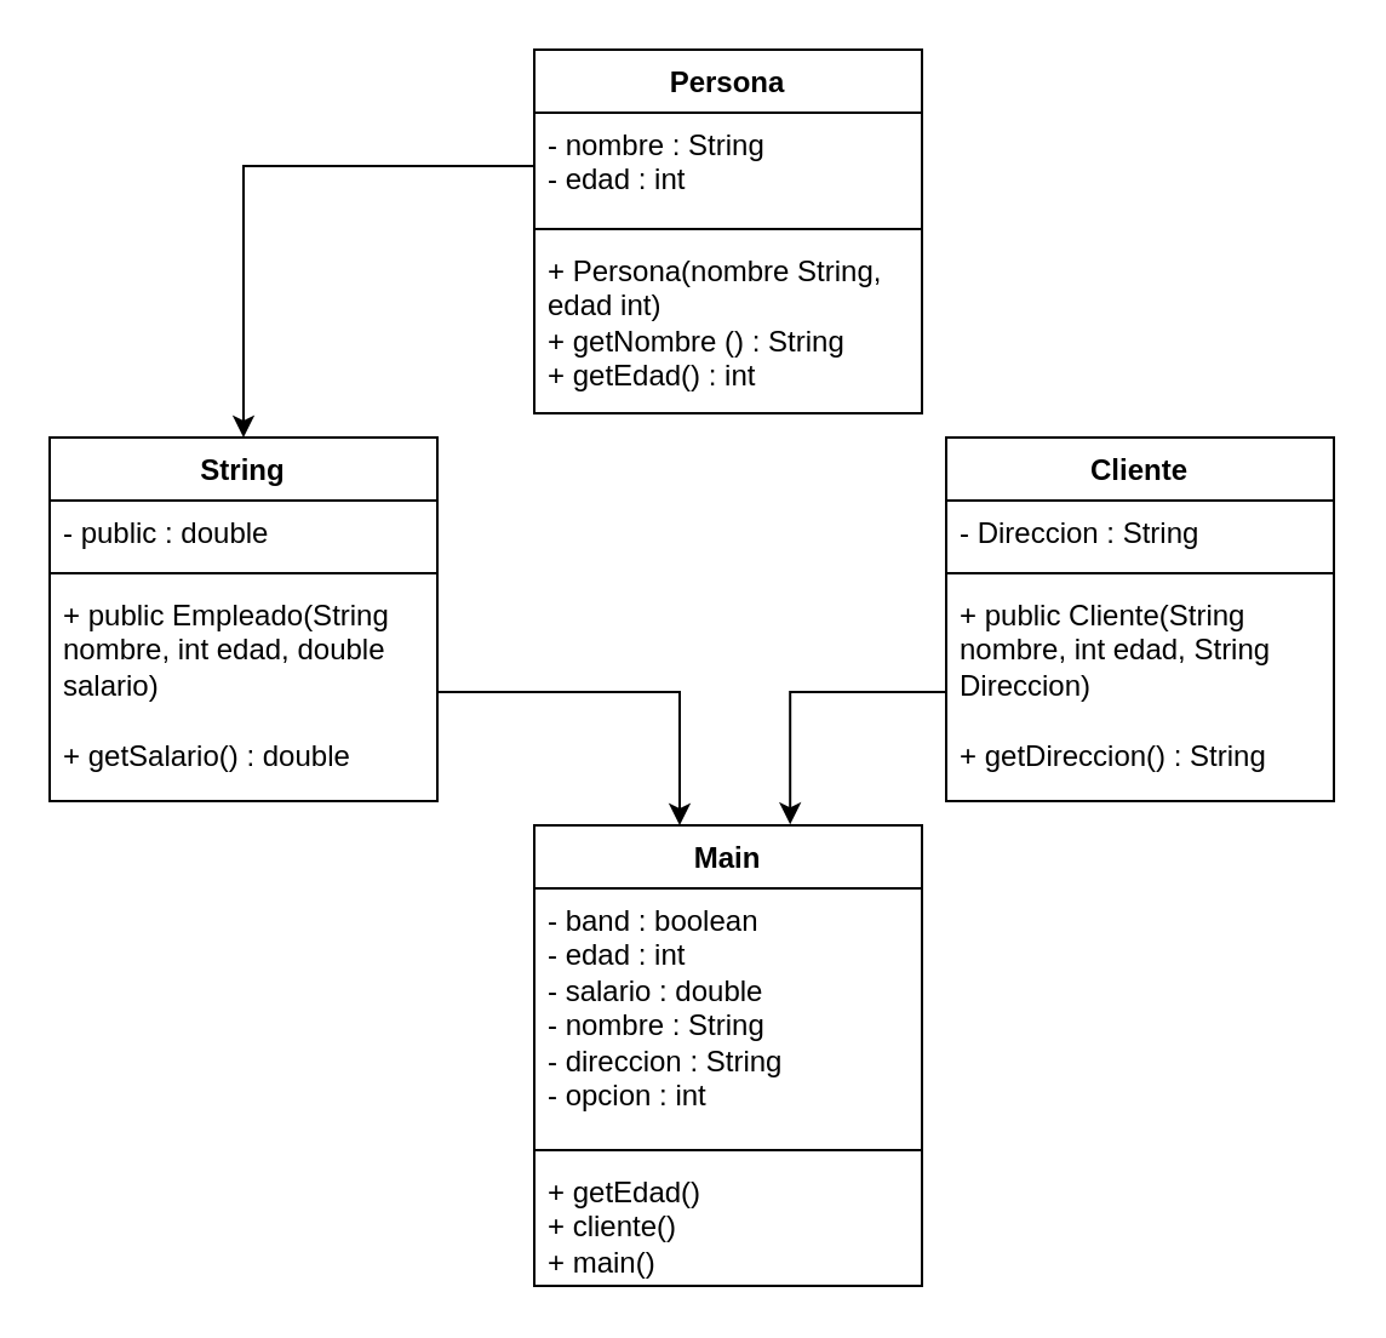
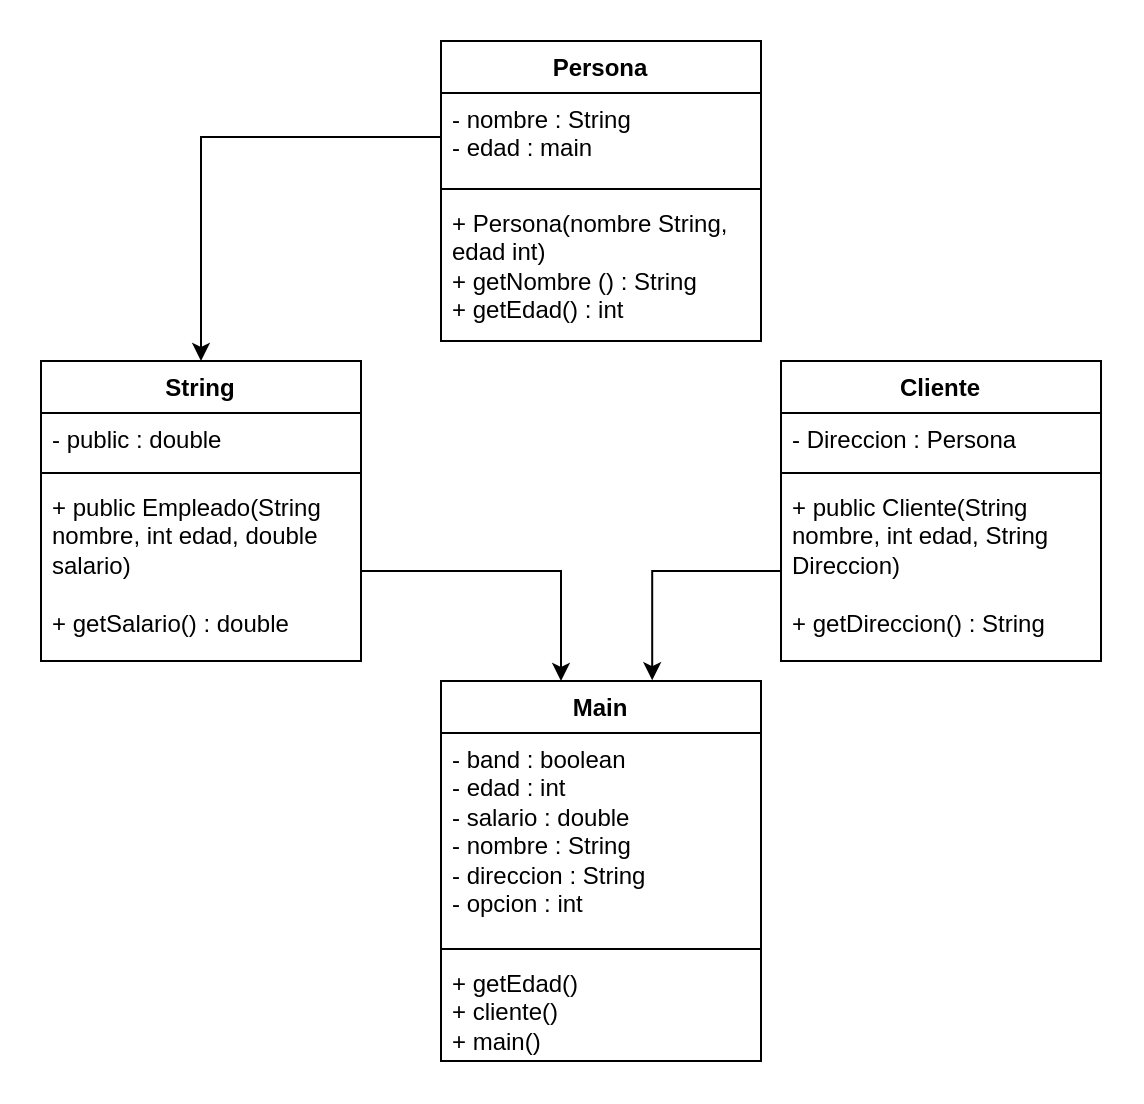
  <mxCell id="0" />
  <mxCell id="1" parent="0" />
  <mxCell id="2" value="Persona" style="swimlane;fontStyle=1;align=center;verticalAlign=top;childLayout=stackLayout;horizontal=1;startSize=26;horizontalStack=0;resizeParent=1;resizeParentMax=0;resizeLast=0;collapsible=1;marginBottom=0;whiteSpace=wrap;html=1;" vertex="1" parent="1"><mxGeometry x="220" y="20" width="160" height="150" as="geometry" /></mxCell>
- <mxCell id="3" value="- nombre : String&lt;div&gt;- edad : int&lt;/div&gt;" style="text;strokeColor=none;fillColor=none;align=left;verticalAlign=top;spacingLeft=4;spacingRight=4;overflow=hidden;rotatable=0;points=[[0,0.5],[1,0.5]];portConstraint=eastwest;whiteSpace=wrap;html=1;" vertex="1" parent="2"><mxGeometry y="26" width="160" height="44" as="geometry" /></mxCell>
+ <mxCell id="3" value="- nombre : String&lt;div&gt;- edad : main&lt;/div&gt;" style="text;strokeColor=none;fillColor=none;align=left;verticalAlign=top;spacingLeft=4;spacingRight=4;overflow=hidden;rotatable=0;points=[[0,0.5],[1,0.5]];portConstraint=eastwest;whiteSpace=wrap;html=1;" vertex="1" parent="2"><mxGeometry y="26" width="160" height="44" as="geometry" /></mxCell>
  <mxCell id="4" value="" style="line;strokeWidth=1;fillColor=none;align=left;verticalAlign=middle;spacingTop=-1;spacingLeft=3;spacingRight=3;rotatable=0;labelPosition=right;points=[];portConstraint=eastwest;strokeColor=inherit;" vertex="1" parent="2"><mxGeometry y="70" width="160" height="8" as="geometry" /></mxCell>
  <mxCell id="5" value="+ Persona(nombre String, edad int)&lt;div&gt;+ getNombre () : String&lt;/div&gt;&lt;div&gt;+ getEdad() : int&lt;/div&gt;" style="text;strokeColor=none;fillColor=none;align=left;verticalAlign=top;spacingLeft=4;spacingRight=4;overflow=hidden;rotatable=0;points=[[0,0.5],[1,0.5]];portConstraint=eastwest;whiteSpace=wrap;html=1;" vertex="1" parent="2"><mxGeometry y="78" width="160" height="72" as="geometry" /></mxCell>
  <mxCell id="6" value="String" style="swimlane;fontStyle=1;align=center;verticalAlign=top;childLayout=stackLayout;horizontal=1;startSize=26;horizontalStack=0;resizeParent=1;resizeParentMax=0;resizeLast=0;collapsible=1;marginBottom=0;whiteSpace=wrap;html=1;" vertex="1" parent="1"><mxGeometry x="20" y="180" width="160" height="150" as="geometry" /></mxCell>
  <mxCell id="7" value="- public : double" style="text;strokeColor=none;fillColor=none;align=left;verticalAlign=top;spacingLeft=4;spacingRight=4;overflow=hidden;rotatable=0;points=[[0,0.5],[1,0.5]];portConstraint=eastwest;whiteSpace=wrap;html=1;" vertex="1" parent="6"><mxGeometry y="26" width="160" height="26" as="geometry" /></mxCell>
  <mxCell id="8" value="" style="line;strokeWidth=1;fillColor=none;align=left;verticalAlign=middle;spacingTop=-1;spacingLeft=3;spacingRight=3;rotatable=0;labelPosition=right;points=[];portConstraint=eastwest;strokeColor=inherit;" vertex="1" parent="6"><mxGeometry y="52" width="160" height="8" as="geometry" /></mxCell>
  <mxCell id="9" value="+ public Empleado(String nombre, int edad, double salario)&lt;div&gt;&lt;br&gt;&lt;/div&gt;&lt;div&gt;+ getSalario() : double&lt;/div&gt;&lt;div&gt;&lt;br&gt;&lt;/div&gt;" style="text;strokeColor=none;fillColor=none;align=left;verticalAlign=top;spacingLeft=4;spacingRight=4;overflow=hidden;rotatable=0;points=[[0,0.5],[1,0.5]];portConstraint=eastwest;whiteSpace=wrap;html=1;" vertex="1" parent="6"><mxGeometry y="60" width="160" height="90" as="geometry" /></mxCell>
  <mxCell id="10" value="Cliente" style="swimlane;fontStyle=1;align=center;verticalAlign=top;childLayout=stackLayout;horizontal=1;startSize=26;horizontalStack=0;resizeParent=1;resizeParentMax=0;resizeLast=0;collapsible=1;marginBottom=0;whiteSpace=wrap;html=1;" vertex="1" parent="1"><mxGeometry x="390" y="180" width="160" height="150" as="geometry" /></mxCell>
- <mxCell id="11" value="- Direccion : String" style="text;strokeColor=none;fillColor=none;align=left;verticalAlign=top;spacingLeft=4;spacingRight=4;overflow=hidden;rotatable=0;points=[[0,0.5],[1,0.5]];portConstraint=eastwest;whiteSpace=wrap;html=1;" vertex="1" parent="10"><mxGeometry y="26" width="160" height="26" as="geometry" /></mxCell>
+ <mxCell id="11" value="- Direccion : Persona" style="text;strokeColor=none;fillColor=none;align=left;verticalAlign=top;spacingLeft=4;spacingRight=4;overflow=hidden;rotatable=0;points=[[0,0.5],[1,0.5]];portConstraint=eastwest;whiteSpace=wrap;html=1;" vertex="1" parent="10"><mxGeometry y="26" width="160" height="26" as="geometry" /></mxCell>
  <mxCell id="12" value="" style="line;strokeWidth=1;fillColor=none;align=left;verticalAlign=middle;spacingTop=-1;spacingLeft=3;spacingRight=3;rotatable=0;labelPosition=right;points=[];portConstraint=eastwest;strokeColor=inherit;" vertex="1" parent="10"><mxGeometry y="52" width="160" height="8" as="geometry" /></mxCell>
  <mxCell id="13" value="+ public Cliente(String nombre, int edad, String Direccion)&lt;div&gt;&lt;br&gt;&lt;/div&gt;&lt;div&gt;+ getDireccion() : String&lt;/div&gt;&lt;div&gt;&lt;br&gt;&lt;/div&gt;" style="text;strokeColor=none;fillColor=none;align=left;verticalAlign=top;spacingLeft=4;spacingRight=4;overflow=hidden;rotatable=0;points=[[0,0.5],[1,0.5]];portConstraint=eastwest;whiteSpace=wrap;html=1;" vertex="1" parent="10"><mxGeometry y="60" width="160" height="90" as="geometry" /></mxCell>
  <mxCell id="14" value="Main" style="swimlane;fontStyle=1;align=center;verticalAlign=top;childLayout=stackLayout;horizontal=1;startSize=26;horizontalStack=0;resizeParent=1;resizeParentMax=0;resizeLast=0;collapsible=1;marginBottom=0;whiteSpace=wrap;html=1;" vertex="1" parent="1"><mxGeometry x="220" y="340" width="160" height="190" as="geometry" /></mxCell>
  <mxCell id="15" value="- band : boolean&lt;div&gt;- edad : int&lt;/div&gt;&lt;div&gt;- salario : double&lt;/div&gt;&lt;div&gt;- nombre : String&lt;/div&gt;&lt;div&gt;- direccion : String&lt;/div&gt;&lt;div&gt;- opcion : int&lt;/div&gt;" style="text;strokeColor=none;fillColor=none;align=left;verticalAlign=top;spacingLeft=4;spacingRight=4;overflow=hidden;rotatable=0;points=[[0,0.5],[1,0.5]];portConstraint=eastwest;whiteSpace=wrap;html=1;" vertex="1" parent="14"><mxGeometry y="26" width="160" height="104" as="geometry" /></mxCell>
  <mxCell id="16" value="" style="line;strokeWidth=1;fillColor=none;align=left;verticalAlign=middle;spacingTop=-1;spacingLeft=3;spacingRight=3;rotatable=0;labelPosition=right;points=[];portConstraint=eastwest;strokeColor=inherit;" vertex="1" parent="14"><mxGeometry y="130" width="160" height="8" as="geometry" /></mxCell>
  <mxCell id="17" value="+ getEdad()&lt;div&gt;+ cliente()&lt;/div&gt;&lt;div&gt;+ main()&lt;/div&gt;" style="text;strokeColor=none;fillColor=none;align=left;verticalAlign=top;spacingLeft=4;spacingRight=4;overflow=hidden;rotatable=0;points=[[0,0.5],[1,0.5]];portConstraint=eastwest;whiteSpace=wrap;html=1;" vertex="1" parent="14"><mxGeometry y="138" width="160" height="52" as="geometry" /></mxCell>
  <mxCell id="18" style="edgeStyle=orthogonalEdgeStyle;rounded=0;orthogonalLoop=1;jettySize=auto;html=1;entryX=0.5;entryY=0;entryDx=0;entryDy=0;" edge="1" parent="1" source="3" target="6"><mxGeometry relative="1" as="geometry" /></mxCell>
  <mxCell id="19" style="edgeStyle=orthogonalEdgeStyle;rounded=0;orthogonalLoop=1;jettySize=auto;html=1;" edge="1" parent="1" source="9" target="14"><mxGeometry relative="1" as="geometry"><Array as="points"><mxPoint x="280" y="285" /></Array></mxGeometry></mxCell>
  <mxCell id="20" style="edgeStyle=orthogonalEdgeStyle;rounded=0;orthogonalLoop=1;jettySize=auto;html=1;entryX=0.66;entryY=-0.002;entryDx=0;entryDy=0;entryPerimeter=0;" edge="1" parent="1" source="13" target="14"><mxGeometry relative="1" as="geometry" /></mxCell>
